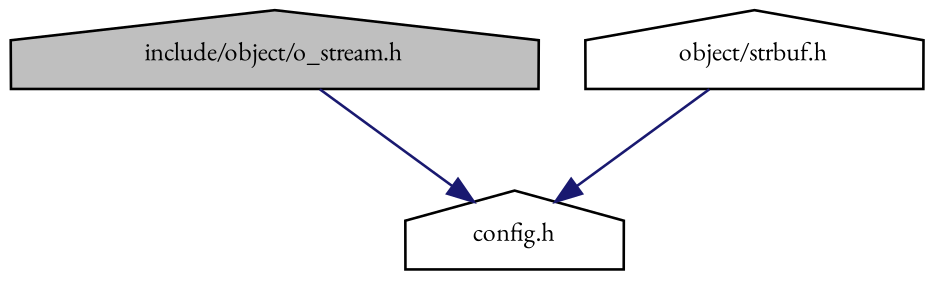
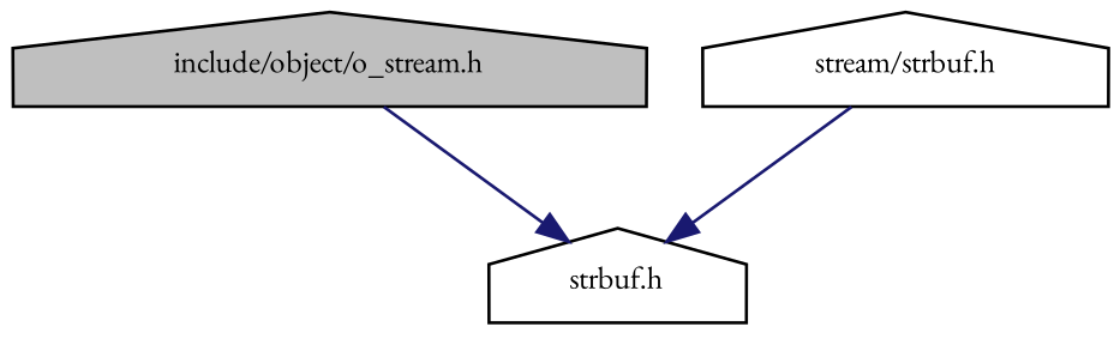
  digraph {
    fontname="EB Garamond"
    node [color=black fontname="EB Garamond" fontsize=10 shape=house]
    edge [arrowhead=normal color=midnightblue fontname="EB Garamond" fontsize=10 labelfontname=FreeSans labelfontsize=10 style=solid]
    n1 [fillcolor=grey75 fontcolor=black height=0.2 label="include/object/o_stream.h" style=filled width=0.4]
-   n2 [height=0.2 label="config.h" width=0.4]
-   n3 [height=0.2 label="object/strbuf.h" width=0.4]
+   n2 [height=0.2 label="strbuf.h" width=0.4]
+   n3 [height=0.2 label="stream/strbuf.h" width=0.4]
    n1 -> n2
    n3 -> n2
  }
